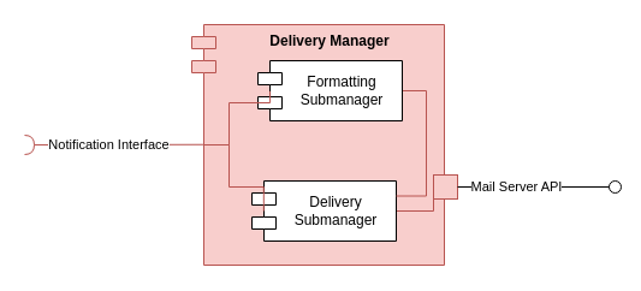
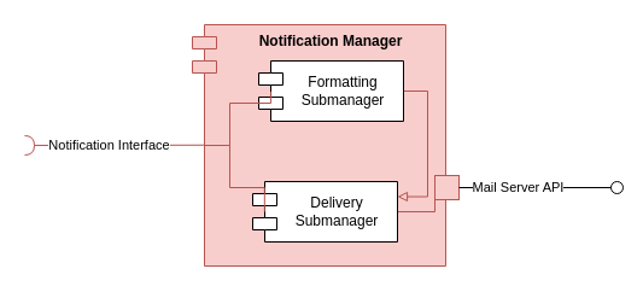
  <mxCell id="0" />
  <mxCell id="1" parent="0" />
  <mxCell id="2" value="" style="rounded=0;orthogonalLoop=1;jettySize=auto;html=1;endArrow=halfCircle;endFill=0;endSize=6;strokeWidth=1;sketch=0;fillColor=#f8cecc;strokeColor=#b85450;" edge="1" parent="1"><mxGeometry relative="1" as="geometry"><mxPoint x="190" y="119.71" as="sourcePoint" /><mxPoint x="20" y="120" as="targetPoint" /></mxGeometry></mxCell>
  <mxCell id="3" value="Notification Interface" style="edgeLabel;html=1;align=center;verticalAlign=middle;resizable=0;points=[];" connectable="0" vertex="1" parent="2"><mxGeometry x="0.377" relative="1" as="geometry"><mxPoint x="16" as="offset" /></mxGeometry></mxCell>
- <mxCell id="4" value="&lt;b&gt;Delivery Manager&lt;/b&gt;" style="shape=module;align=left;spacingLeft=20;align=center;verticalAlign=top;whiteSpace=wrap;html=1;fillColor=#f8cecc;strokeColor=#b85450;" vertex="1" parent="1"><mxGeometry x="159" y="20" width="210" height="200" as="geometry" /></mxCell>
+ <mxCell id="4" value="&lt;b&gt;Notification Manager&lt;/b&gt;" style="shape=module;align=left;spacingLeft=20;align=center;verticalAlign=top;whiteSpace=wrap;html=1;fillColor=#f8cecc;strokeColor=#b85450;" vertex="1" parent="1"><mxGeometry x="159" y="20" width="210" height="200" as="geometry" /></mxCell>
  <mxCell id="5" style="edgeStyle=orthogonalEdgeStyle;rounded=0;orthogonalLoop=1;jettySize=auto;html=1;exitX=1;exitY=0.5;exitDx=0;exitDy=0;entryX=0;entryY=0.5;entryDx=0;entryDy=0;fillColor=#f8cecc;strokeColor=#b85450;endArrow=none;endFill=0;" edge="1" parent="1" source="6" target="13"><mxGeometry relative="1" as="geometry" /></mxCell>
  <mxCell id="6" value="Delivery&lt;div&gt;Submanager&lt;/div&gt;" style="shape=module;align=left;spacingLeft=20;align=center;verticalAlign=middle;whiteSpace=wrap;html=1;" vertex="1" parent="1"><mxGeometry x="209" y="150" width="120" height="50" as="geometry" /></mxCell>
- <mxCell id="7" style="edgeStyle=orthogonalEdgeStyle;rounded=0;orthogonalLoop=1;jettySize=auto;html=1;exitX=1;exitY=0.5;exitDx=0;exitDy=0;entryX=1;entryY=0.25;entryDx=0;entryDy=0;fillColor=#f8cecc;strokeColor=#b85450;endArrow=none;endFill=0;" edge="1" parent="1" source="8" target="6"><mxGeometry relative="1" as="geometry" /></mxCell>
+ <mxCell id="7" style="edgeStyle=orthogonalEdgeStyle;rounded=0;orthogonalLoop=1;jettySize=auto;html=1;exitX=1;exitY=0.5;exitDx=0;exitDy=0;entryX=1;entryY=0.25;entryDx=0;entryDy=0;fillColor=#f8cecc;strokeColor=#b85450;endArrow=block;endFill=0;" edge="1" parent="1" source="8" target="6"><mxGeometry relative="1" as="geometry" /></mxCell>
  <mxCell id="8" value="Formatting&lt;div&gt;Submanager&lt;/div&gt;" style="shape=module;align=left;spacingLeft=20;align=center;verticalAlign=middle;whiteSpace=wrap;html=1;" vertex="1" parent="1"><mxGeometry x="214" y="50" width="120" height="50" as="geometry" /></mxCell>
  <mxCell id="9" value="" style="ellipse;whiteSpace=wrap;html=1;align=center;aspect=fixed;fillColor=none;strokeColor=none;resizable=0;perimeter=centerPerimeter;rotatable=0;allowArrows=0;points=[];outlineConnect=1;" vertex="1" parent="1"><mxGeometry x="483" y="80" width="10" height="10" as="geometry" /></mxCell>
  <mxCell id="10" value="" style="ellipse;whiteSpace=wrap;html=1;align=center;aspect=fixed;fillColor=none;strokeColor=none;resizable=0;perimeter=centerPerimeter;rotatable=0;allowArrows=0;points=[];outlineConnect=1;" vertex="1" parent="1"><mxGeometry x="483" y="150" width="10" height="10" as="geometry" /></mxCell>
  <mxCell id="11" style="edgeStyle=orthogonalEdgeStyle;rounded=0;orthogonalLoop=1;jettySize=auto;html=1;exitX=0;exitY=0.5;exitDx=10;exitDy=0;exitPerimeter=0;entryX=0.084;entryY=0.508;entryDx=0;entryDy=0;entryPerimeter=0;endArrow=none;endFill=0;fillColor=#f8cecc;strokeColor=#b85450;" edge="1" parent="1" source="4" target="8"><mxGeometry relative="1" as="geometry"><Array as="points"><mxPoint x="190" y="120" /><mxPoint x="190" y="85" /></Array></mxGeometry></mxCell>
  <mxCell id="12" style="edgeStyle=orthogonalEdgeStyle;rounded=0;orthogonalLoop=1;jettySize=auto;html=1;exitX=0;exitY=0.5;exitDx=10;exitDy=0;exitPerimeter=0;entryX=0.082;entryY=0.499;entryDx=0;entryDy=0;entryPerimeter=0;endArrow=none;endFill=0;fillColor=#f8cecc;strokeColor=#b85450;" edge="1" parent="1" source="4" target="6"><mxGeometry relative="1" as="geometry"><Array as="points"><mxPoint x="190" y="120" /><mxPoint x="190" y="155" /></Array></mxGeometry></mxCell>
  <mxCell id="13" value="" style="whiteSpace=wrap;html=1;aspect=fixed;fillColor=#f8cecc;strokeColor=#b85450;" vertex="1" parent="1"><mxGeometry x="360" y="145" width="20" height="20" as="geometry" /></mxCell>
  <mxCell id="14" value="" style="rounded=0;orthogonalLoop=1;jettySize=auto;html=1;endArrow=oval;endFill=0;sketch=0;sourcePerimeterSpacing=0;targetPerimeterSpacing=0;endSize=10;exitX=1;exitY=0.862;exitDx=0;exitDy=0;exitPerimeter=0;" edge="1" parent="1"><mxGeometry relative="1" as="geometry"><mxPoint x="380" y="155" as="sourcePoint" /><mxPoint x="511" y="155" as="targetPoint" /></mxGeometry></mxCell>
  <mxCell id="15" value="Mail Server API" style="edgeLabel;html=1;align=center;verticalAlign=middle;resizable=0;points=[];" connectable="0" vertex="1" parent="14"><mxGeometry x="-0.343" relative="1" as="geometry"><mxPoint x="5" y="-1" as="offset" /></mxGeometry></mxCell>
